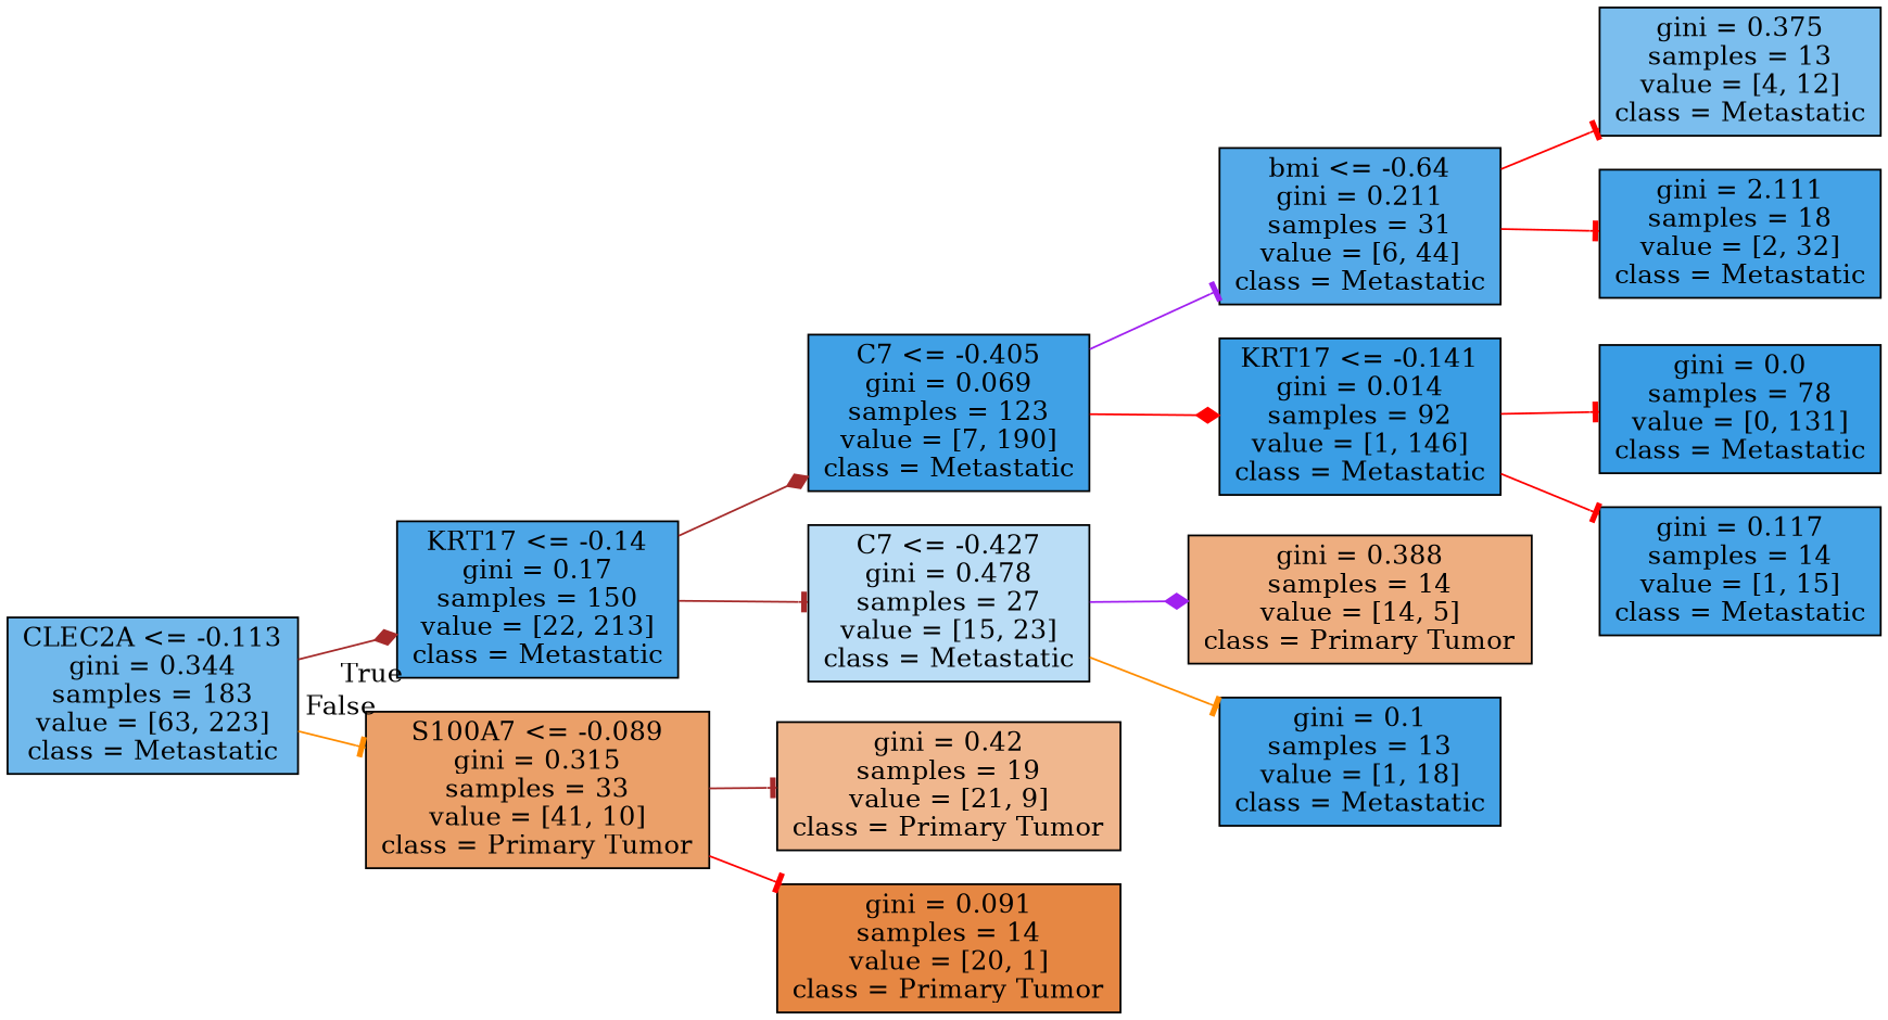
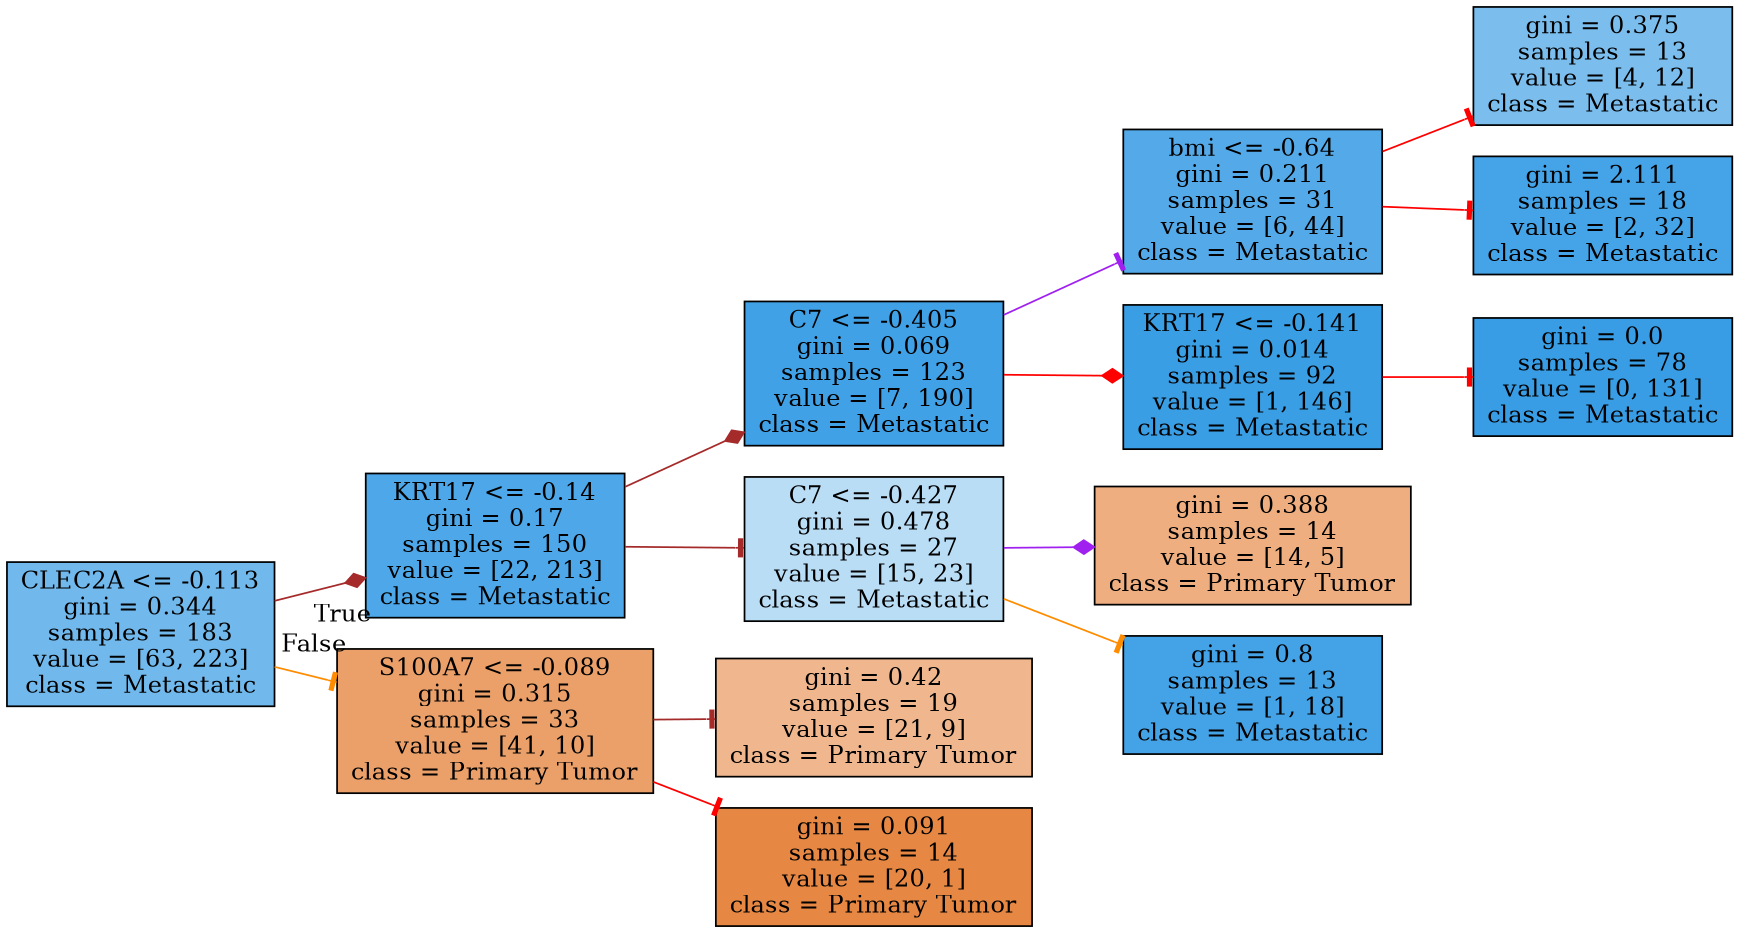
  digraph {
    rankdir=LR
    node [color=black shape=box style=filled]
    edge [arrowhead=tee color=red]
    n1 [fillcolor="#71b9ec" label="CLEC2A <= -0.113\ngini = 0.344\nsamples = 183\nvalue = [63, 223]\nclass = Metastatic"]
    n2 [fillcolor="#4da7e8" label="KRT17 <= -0.14\ngini = 0.17\nsamples = 150\nvalue = [22, 213]\nclass = Metastatic"]
    n3 [fillcolor="#eba069" label="S100A7 <= -0.089\ngini = 0.315\nsamples = 33\nvalue = [41, 10]\nclass = Primary Tumor"]
    n4 [fillcolor="#40a1e6" label="C7 <= -0.405\ngini = 0.069\nsamples = 123\nvalue = [7, 190]\nclass = Metastatic"]
    n5 [fillcolor="#baddf6" label="C7 <= -0.427\ngini = 0.478\nsamples = 27\nvalue = [15, 23]\nclass = Metastatic"]
    n6 [fillcolor="#f0b78e" label="gini = 0.42\nsamples = 19\nvalue = [21, 9]\nclass = Primary Tumor"]
    n7 [fillcolor="#e68743" label="gini = 0.091\nsamples = 14\nvalue = [20, 1]\nclass = Primary Tumor"]
    n8 [fillcolor="#54aae9" label="bmi <= -0.64\ngini = 0.211\nsamples = 31\nvalue = [6, 44]\nclass = Metastatic"]
    n9 [fillcolor="#3a9ee5" label="KRT17 <= -0.141\ngini = 0.014\nsamples = 92\nvalue = [1, 146]\nclass = Metastatic"]
    n10 [fillcolor="#eeae80" label="gini = 0.388\nsamples = 14\nvalue = [14, 5]\nclass = Primary Tumor"]
-   n11 [fillcolor="#44a2e6" label="gini = 0.1\nsamples = 13\nvalue = [1, 18]\nclass = Metastatic"]
+   n11 [fillcolor="#44a2e6" label="gini = 0.8\nsamples = 13\nvalue = [1, 18]\nclass = Metastatic"]
    n12 [fillcolor="#7bbeee" label="gini = 0.375\nsamples = 13\nvalue = [4, 12]\nclass = Metastatic"]
    n13 [fillcolor="#45a3e7" label="gini = 2.111\nsamples = 18\nvalue = [2, 32]\nclass = Metastatic"]
    n14 [fillcolor="#399de5" label="gini = 0.0\nsamples = 78\nvalue = [0, 131]\nclass = Metastatic"]
-   n15 [fillcolor="#46a4e7" label="gini = 0.117\nsamples = 14\nvalue = [1, 15]\nclass = Metastatic"]
    n1 -> n2 [arrowhead=diamond color=brown headlabel=True labelangle=45 labeldistance=2.5]
    n1 -> n3 [color=darkorange headlabel=False labelangle=-45 labeldistance=2.5]
    n2 -> n4 [arrowhead=diamond color=brown]
    n2 -> n5 [color=brown]
    n3 -> n6 [color=brown]
    n3 -> n7
    n4 -> n8 [color=purple]
    n4 -> n9 [arrowhead=diamond]
    n5 -> n10 [arrowhead=diamond color=purple]
    n5 -> n11 [color=darkorange]
    n8 -> n12
    n8 -> n13
    n9 -> n14
-   n9 -> n15
  }
